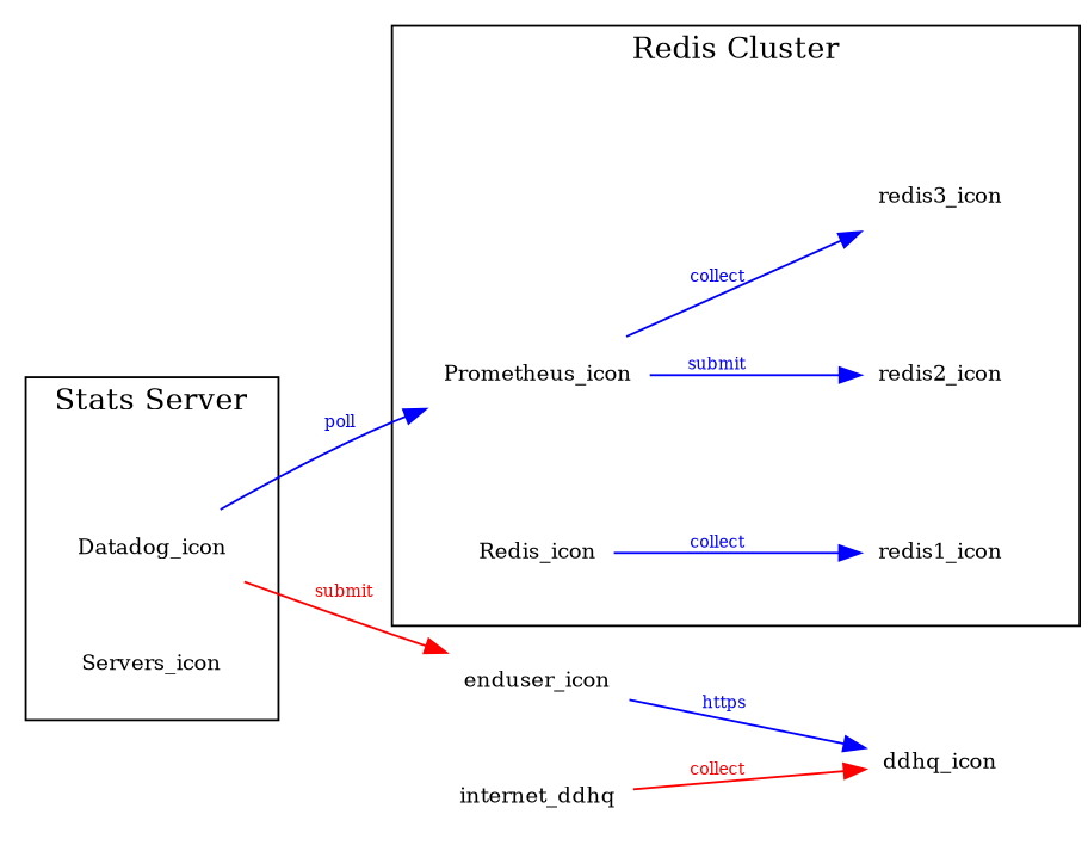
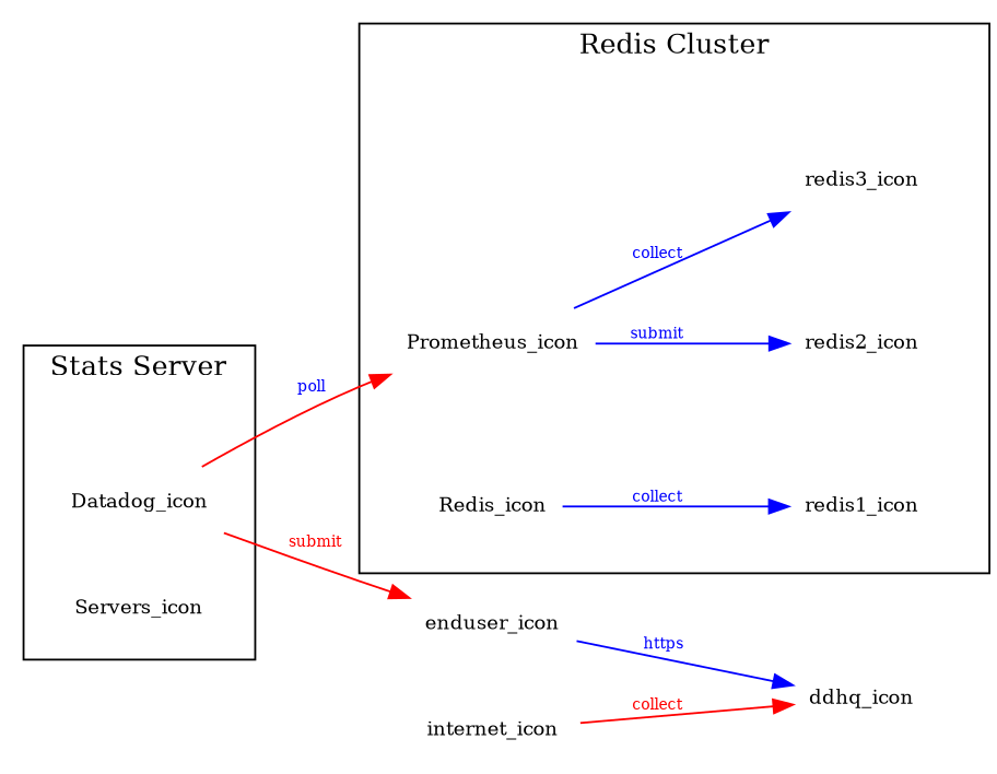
  digraph {
    rankdir=LR
    node [fontsize=10 shape=plaintext]
    edge [color=blue fontcolor=blue fontsize=8]
    Datadog_icon
    Servers_icon
    enduser_icon
-   internet_icon [label=internet_ddhq]
+   internet_icon
    ddhq_icon
    Prometheus_icon
    redis1_icon
    redis2_icon
    redis3_icon
    Redis_icon
    subgraph cluster_1 {
      label="Stats Server"
      Servers_icon
      subgraph cluster_2 {
        label=Agent
        style=invis
        Datadog_icon
      }
    }
    subgraph sub_3 {
      label="Stats Server"
      enduser_icon
    }
    subgraph sub_4 {
      label=Internet
      internet_icon
    }
    subgraph sub_5 {
      label=Datadog
      ddhq_icon
    }
    subgraph cluster_6 {
      label="Redis Cluster"
      Redis_icon
      subgraph cluster_7 {
        label=Exporter
        style=invis
        Prometheus_icon
      }
      subgraph cluster_8 {
        label="Redis Cluster"
        style=invis
        redis1_icon
      }
      subgraph cluster_9 {
        label="Redis Cluster"
        style=invis
        redis2_icon
      }
      subgraph cluster_10 {
        label="Redis Cluster"
        style=invis
        redis3_icon
      }
    }
    Datadog_icon -> enduser_icon [color=red fontcolor=red label="    submit"]
-   Datadog_icon -> Prometheus_icon [label="  poll"]
+   Datadog_icon -> Prometheus_icon [color=red label="  poll"]
    enduser_icon -> ddhq_icon [label="   https"]
    internet_icon -> ddhq_icon [color=red fontcolor=red label=collect]
    Prometheus_icon -> redis2_icon [label=submit]
    Prometheus_icon -> redis3_icon [label=collect]
    Redis_icon -> redis1_icon [label=collect]
  }
